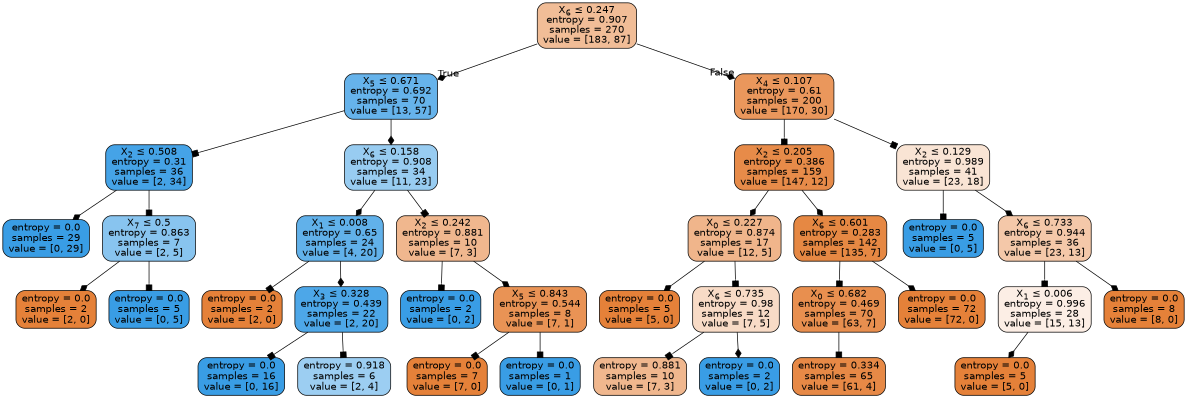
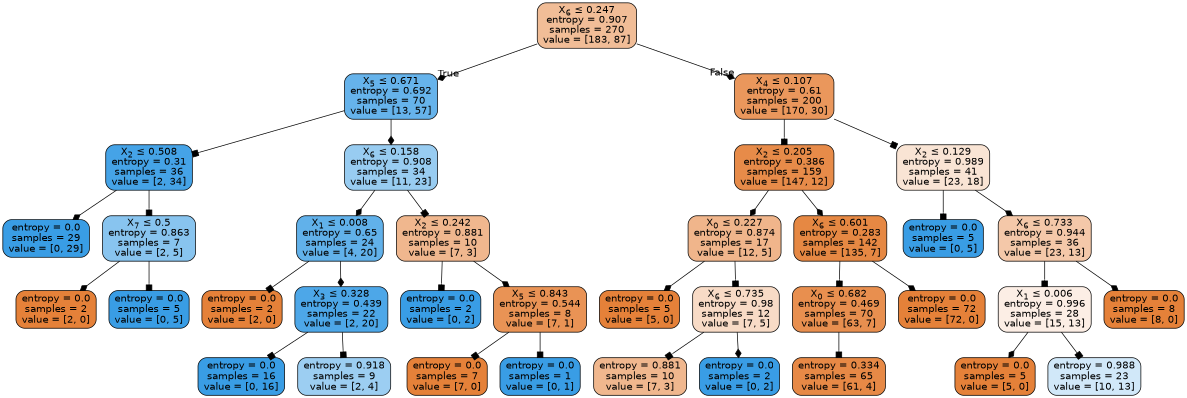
  digraph {
    node [color=black fillcolor="#399de5" fontname=helvetica shape=box style="filled, rounded"]
    edge [arrowhead=box fontname=helvetica]
    n1 [fillcolor="#f1bd97" label=<X<SUB>6</SUB> &le; 0.247<br/>entropy = 0.907<br/>samples = 270<br/>value = [183, 87]>]
    n2 [fillcolor="#66b3eb" label=<X<SUB>5</SUB> &le; 0.671<br/>entropy = 0.692<br/>samples = 70<br/>value = [13, 57]>]
    n3 [fillcolor="#ea975c" label=<X<SUB>4</SUB> &le; 0.107<br/>entropy = 0.61<br/>samples = 200<br/>value = [170, 30]>]
    n4 [fillcolor="#45a3e7" label=<X<SUB>2</SUB> &le; 0.508<br/>entropy = 0.31<br/>samples = 36<br/>value = [2, 34]>]
    n5 [fillcolor="#98ccf1" label=<X<SUB>6</SUB> &le; 0.158<br/>entropy = 0.908<br/>samples = 34<br/>value = [11, 23]>]
    n6 [fillcolor="#e78b49" label=<X<SUB>2</SUB> &le; 0.205<br/>entropy = 0.386<br/>samples = 159<br/>value = [147, 12]>]
    n7 [fillcolor="#f9e4d4" label=<X<SUB>2</SUB> &le; 0.129<br/>entropy = 0.989<br/>samples = 41<br/>value = [23, 18]>]
    n8 [label=<entropy = 0.0<br/>samples = 29<br/>value = [0, 29]>]
    n9 [fillcolor="#88c4ef" label=<X<SUB>7</SUB> &le; 0.5<br/>entropy = 0.863<br/>samples = 7<br/>value = [2, 5]>]
    n10 [fillcolor="#61b1ea" label=<X<SUB>1</SUB> &le; 0.008<br/>entropy = 0.65<br/>samples = 24<br/>value = [4, 20]>]
    n11 [fillcolor="#f0b78e" label=<X<SUB>2</SUB> &le; 0.242<br/>entropy = 0.881<br/>samples = 10<br/>value = [7, 3]>]
    n12 [fillcolor="#e58139" label=<entropy = 0.0<br/>samples = 2<br/>value = [2, 0]>]
    n13 [label=<entropy = 0.0<br/>samples = 5<br/>value = [0, 5]>]
    n14 [fillcolor="#e58139" label=<entropy = 0.0<br/>samples = 2<br/>value = [2, 0]>]
    n15 [fillcolor="#4da7e8" label=<X<SUB>3</SUB> &le; 0.328<br/>entropy = 0.439<br/>samples = 22<br/>value = [2, 20]>]
    n16 [label=<entropy = 0.0<br/>samples = 2<br/>value = [0, 2]>]
    n17 [fillcolor="#e99355" label=<X<SUB>5</SUB> &le; 0.843<br/>entropy = 0.544<br/>samples = 8<br/>value = [7, 1]>]
    n18 [label=<entropy = 0.0<br/>samples = 16<br/>value = [0, 16]>]
-   n19 [fillcolor="#9ccef2" label=<entropy = 0.918<br/>samples = 6<br/>value = [2, 4]>]
+   n19 [fillcolor="#9ccef2" label=<entropy = 0.918<br/>samples = 9<br/>value = [2, 4]>]
    n20 [fillcolor="#e58139" label=<entropy = 0.0<br/>samples = 7<br/>value = [7, 0]>]
    n21 [label=<entropy = 0.0<br/>samples = 1<br/>value = [0, 1]>]
    n22 [fillcolor="#f0b58b" label=<X<SUB>0</SUB> &le; 0.227<br/>entropy = 0.874<br/>samples = 17<br/>value = [12, 5]>]
    n23 [fillcolor="#e68843" label=<X<SUB>6</SUB> &le; 0.601<br/>entropy = 0.283<br/>samples = 142<br/>value = [135, 7]>]
    n24 [label=<entropy = 0.0<br/>samples = 5<br/>value = [0, 5]>]
    n25 [fillcolor="#f4c8a9" label=<X<SUB>6</SUB> &le; 0.733<br/>entropy = 0.944<br/>samples = 36<br/>value = [23, 13]>]
    n26 [fillcolor="#e58139" label=<entropy = 0.0<br/>samples = 5<br/>value = [5, 0]>]
    n27 [fillcolor="#f8dbc6" label=<X<SUB>6</SUB> &le; 0.735<br/>entropy = 0.98<br/>samples = 12<br/>value = [7, 5]>]
    n28 [fillcolor="#e88f4f" label=<X<SUB>0</SUB> &le; 0.682<br/>entropy = 0.469<br/>samples = 70<br/>value = [63, 7]>]
    n29 [fillcolor="#e58139" label=<entropy = 0.0<br/>samples = 72<br/>value = [72, 0]>]
    n30 [fillcolor="#f0b78e" label=<entropy = 0.881<br/>samples = 10<br/>value = [7, 3]>]
    n31 [label=<entropy = 0.0<br/>samples = 2<br/>value = [0, 2]>]
    n32 [fillcolor="#e78946" label=<entropy = 0.334<br/>samples = 65<br/>value = [61, 4]>]
    n33 [fillcolor="#fceee5" label=<X<SUB>1</SUB> &le; 0.006<br/>entropy = 0.996<br/>samples = 28<br/>value = [15, 13]>]
    n34 [fillcolor="#e58139" label=<entropy = 0.0<br/>samples = 8<br/>value = [8, 0]>]
    n35 [fillcolor="#e58139" label=<entropy = 0.0<br/>samples = 5<br/>value = [5, 0]>]
+   n36 [fillcolor="#d1e8f9" label=<entropy = 0.988<br/>samples = 23<br/>value = [10, 13]>]
    n1 -> n2 [arrowhead=diamond headlabel=True labelangle=45 labeldistance=2.5]
    n1 -> n3 [arrowhead=diamond headlabel=False labelangle=-45 labeldistance=2.5]
    n2 -> n4
    n2 -> n5 [arrowhead=diamond]
    n3 -> n6
    n3 -> n7
    n4 -> n8 [arrowhead=diamond]
    n4 -> n9
    n5 -> n10 [arrowhead=diamond]
    n5 -> n11
    n6 -> n22 [arrowhead=diamond]
    n6 -> n23 [arrowhead=diamond]
    n7 -> n24
    n7 -> n25 [arrowhead=diamond]
    n9 -> n12 [arrowhead=diamond]
    n9 -> n13
    n10 -> n14
    n10 -> n15 [arrowhead=diamond]
    n11 -> n16
    n11 -> n17 [arrowhead=diamond]
    n15 -> n18
    n15 -> n19
    n17 -> n20
    n17 -> n21
    n22 -> n26 [arrowhead=diamond]
    n22 -> n27
    n23 -> n28
    n23 -> n29 [arrowhead=diamond]
    n25 -> n33
    n25 -> n34 [arrowhead=diamond]
    n27 -> n30
    n27 -> n31 [arrowhead=diamond]
    n28 -> n32
    n33 -> n35 [arrowhead=diamond]
+   n33 -> n36
  }
